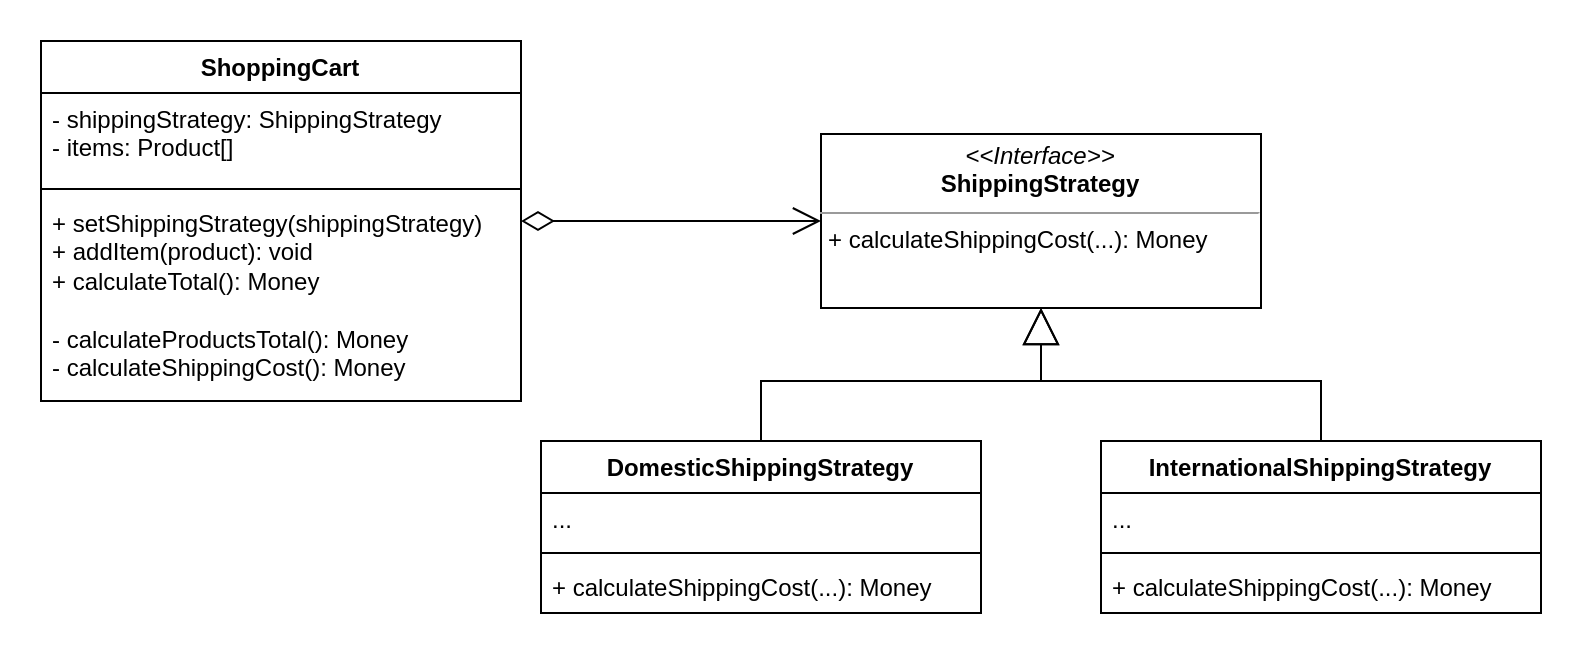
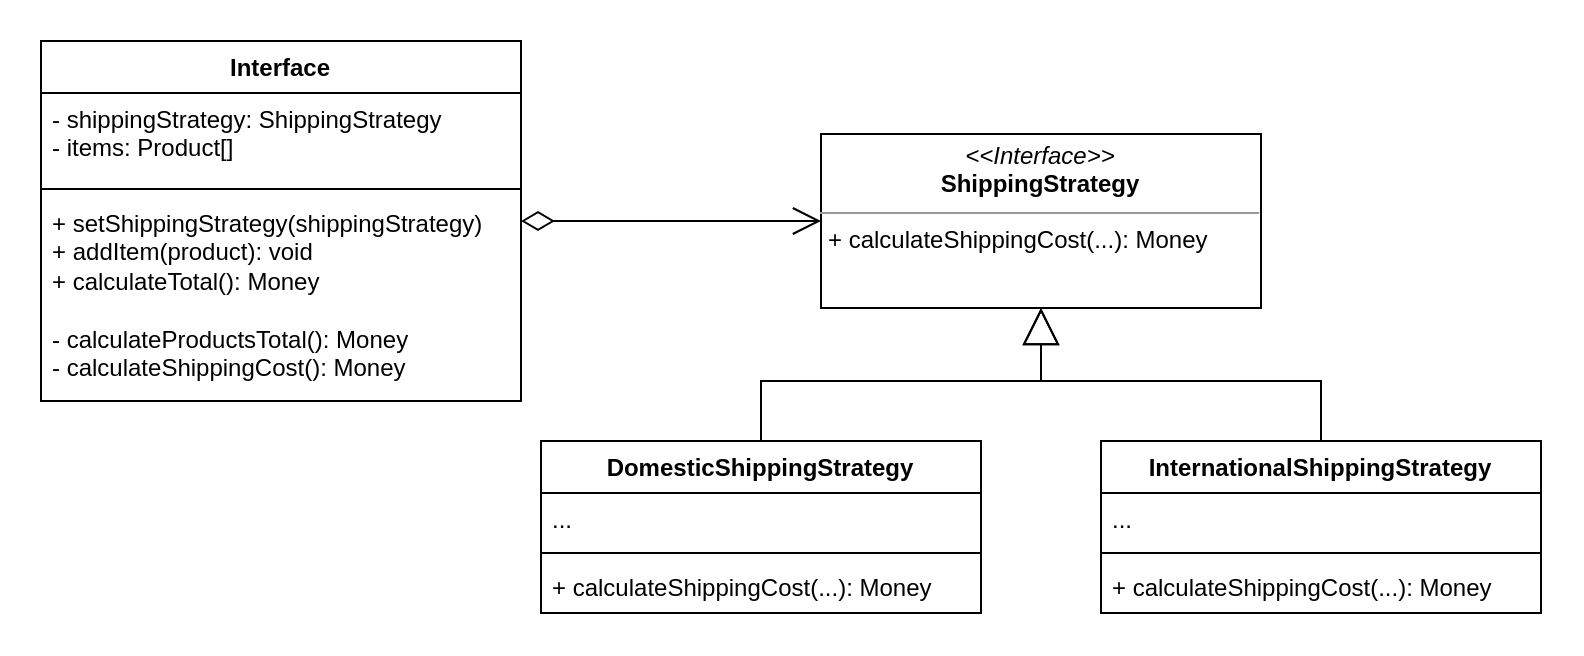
  <mxCell id="0" />
  <mxCell id="1" parent="0" />
- <mxCell id="2" value="ShoppingCart" style="swimlane;fontStyle=1;align=center;verticalAlign=top;childLayout=stackLayout;horizontal=1;startSize=26;horizontalStack=0;resizeParent=1;resizeParentMax=0;resizeLast=0;collapsible=1;marginBottom=0;whiteSpace=wrap;html=1;" vertex="1" parent="1"><mxGeometry x="20" y="20" width="240" height="180" as="geometry" /></mxCell>
+ <mxCell id="2" value="Interface" style="swimlane;fontStyle=1;align=center;verticalAlign=top;childLayout=stackLayout;horizontal=1;startSize=26;horizontalStack=0;resizeParent=1;resizeParentMax=0;resizeLast=0;collapsible=1;marginBottom=0;whiteSpace=wrap;html=1;" vertex="1" parent="1"><mxGeometry x="20" y="20" width="240" height="180" as="geometry" /></mxCell>
  <mxCell id="3" value="- shippingStrategy:&amp;nbsp;ShippingStrategy&lt;br&gt;- items: Product[]" style="text;strokeColor=none;fillColor=none;align=left;verticalAlign=top;spacingLeft=4;spacingRight=4;overflow=hidden;rotatable=0;points=[[0,0.5],[1,0.5]];portConstraint=eastwest;whiteSpace=wrap;html=1;" vertex="1" parent="2"><mxGeometry y="26" width="240" height="44" as="geometry" /></mxCell>
  <mxCell id="4" value="" style="line;strokeWidth=1;fillColor=none;align=left;verticalAlign=middle;spacingTop=-1;spacingLeft=3;spacingRight=3;rotatable=0;labelPosition=right;points=[];portConstraint=eastwest;strokeColor=inherit;" vertex="1" parent="2"><mxGeometry y="70" width="240" height="8" as="geometry" /></mxCell>
  <mxCell id="5" value="+&amp;nbsp;setShippingStrategy(shippingStrategy)&lt;br&gt;+&amp;nbsp;addItem(product): void&lt;br&gt;+&amp;nbsp;calculateTotal(): Money&lt;br&gt;&lt;br&gt;-&amp;nbsp;calculateProductsTotal(): Money&lt;br&gt;- calculateShippingCost(): Money" style="text;strokeColor=none;fillColor=none;align=left;verticalAlign=top;spacingLeft=4;spacingRight=4;overflow=hidden;rotatable=0;points=[[0,0.5],[1,0.5]];portConstraint=eastwest;whiteSpace=wrap;html=1;" vertex="1" parent="2"><mxGeometry y="78" width="240" height="102" as="geometry" /></mxCell>
  <mxCell id="6" value="&lt;p style=&quot;margin:0px;margin-top:4px;text-align:center;&quot;&gt;&lt;i&gt;&amp;lt;&amp;lt;Interface&amp;gt;&amp;gt;&lt;/i&gt;&lt;br&gt;&lt;b&gt;ShippingStrategy&lt;/b&gt;&lt;br&gt;&lt;/p&gt;&lt;hr size=&quot;1&quot;&gt;&lt;p style=&quot;margin:0px;margin-left:4px;&quot;&gt;&lt;/p&gt;&lt;p style=&quot;margin:0px;margin-left:4px;&quot;&gt;+ calculateShippingCost(...): Money&lt;br&gt;&lt;/p&gt;" style="verticalAlign=top;align=left;overflow=fill;fontSize=12;fontFamily=Helvetica;html=1;whiteSpace=wrap;" vertex="1" parent="1"><mxGeometry x="410" y="66.5" width="220" height="87" as="geometry" /></mxCell>
  <mxCell id="7" value="DomesticShippingStrategy" style="swimlane;fontStyle=1;align=center;verticalAlign=top;childLayout=stackLayout;horizontal=1;startSize=26;horizontalStack=0;resizeParent=1;resizeParentMax=0;resizeLast=0;collapsible=1;marginBottom=0;whiteSpace=wrap;html=1;" vertex="1" parent="1"><mxGeometry x="270" y="220" width="220" height="86" as="geometry" /></mxCell>
  <mxCell id="8" value="..." style="text;strokeColor=none;fillColor=none;align=left;verticalAlign=top;spacingLeft=4;spacingRight=4;overflow=hidden;rotatable=0;points=[[0,0.5],[1,0.5]];portConstraint=eastwest;whiteSpace=wrap;html=1;" vertex="1" parent="7"><mxGeometry y="26" width="220" height="26" as="geometry" /></mxCell>
  <mxCell id="9" value="" style="line;strokeWidth=1;fillColor=none;align=left;verticalAlign=middle;spacingTop=-1;spacingLeft=3;spacingRight=3;rotatable=0;labelPosition=right;points=[];portConstraint=eastwest;strokeColor=inherit;" vertex="1" parent="7"><mxGeometry y="52" width="220" height="8" as="geometry" /></mxCell>
  <mxCell id="10" value="+ calculateShippingCost(...): Money" style="text;strokeColor=none;fillColor=none;align=left;verticalAlign=top;spacingLeft=4;spacingRight=4;overflow=hidden;rotatable=0;points=[[0,0.5],[1,0.5]];portConstraint=eastwest;whiteSpace=wrap;html=1;" vertex="1" parent="7"><mxGeometry y="60" width="220" height="26" as="geometry" /></mxCell>
  <mxCell id="11" value="InternationalShippingStrategy" style="swimlane;fontStyle=1;align=center;verticalAlign=top;childLayout=stackLayout;horizontal=1;startSize=26;horizontalStack=0;resizeParent=1;resizeParentMax=0;resizeLast=0;collapsible=1;marginBottom=0;whiteSpace=wrap;html=1;" vertex="1" parent="1"><mxGeometry x="550" y="220" width="220" height="86" as="geometry" /></mxCell>
  <mxCell id="12" value="..." style="text;strokeColor=none;fillColor=none;align=left;verticalAlign=top;spacingLeft=4;spacingRight=4;overflow=hidden;rotatable=0;points=[[0,0.5],[1,0.5]];portConstraint=eastwest;whiteSpace=wrap;html=1;" vertex="1" parent="11"><mxGeometry y="26" width="220" height="26" as="geometry" /></mxCell>
  <mxCell id="13" value="" style="line;strokeWidth=1;fillColor=none;align=left;verticalAlign=middle;spacingTop=-1;spacingLeft=3;spacingRight=3;rotatable=0;labelPosition=right;points=[];portConstraint=eastwest;strokeColor=inherit;" vertex="1" parent="11"><mxGeometry y="52" width="220" height="8" as="geometry" /></mxCell>
  <mxCell id="14" value="+ calculateShippingCost(...): Money" style="text;strokeColor=none;fillColor=none;align=left;verticalAlign=top;spacingLeft=4;spacingRight=4;overflow=hidden;rotatable=0;points=[[0,0.5],[1,0.5]];portConstraint=eastwest;whiteSpace=wrap;html=1;" vertex="1" parent="11"><mxGeometry y="60" width="220" height="26" as="geometry" /></mxCell>
  <mxCell id="15" value="" style="endArrow=open;html=1;endSize=12;startArrow=diamondThin;startSize=14;startFill=0;edgeStyle=orthogonalEdgeStyle;align=left;verticalAlign=bottom;rounded=0;" edge="1" parent="1" source="2" target="6"><mxGeometry x="-1" y="3" relative="1" as="geometry"><mxPoint x="270" y="190" as="sourcePoint" /><mxPoint x="430" y="190" as="targetPoint" /></mxGeometry></mxCell>
  <mxCell id="16" value="" style="endArrow=block;endSize=16;endFill=0;html=1;rounded=0;edgeStyle=orthogonalEdgeStyle;" edge="1" parent="1" source="7" target="6"><mxGeometry width="160" relative="1" as="geometry"><mxPoint x="110" y="380" as="sourcePoint" /><mxPoint x="270" y="380" as="targetPoint" /><Array as="points"><mxPoint x="380" y="190" /><mxPoint x="520" y="190" /></Array></mxGeometry></mxCell>
  <mxCell id="17" value="" style="endArrow=block;endSize=16;endFill=0;html=1;rounded=0;edgeStyle=orthogonalEdgeStyle;" edge="1" parent="1" source="11" target="6"><mxGeometry width="160" relative="1" as="geometry"><mxPoint x="390" y="230" as="sourcePoint" /><mxPoint x="530" y="164" as="targetPoint" /><Array as="points"><mxPoint x="660" y="190" /><mxPoint x="520" y="190" /></Array></mxGeometry></mxCell>
